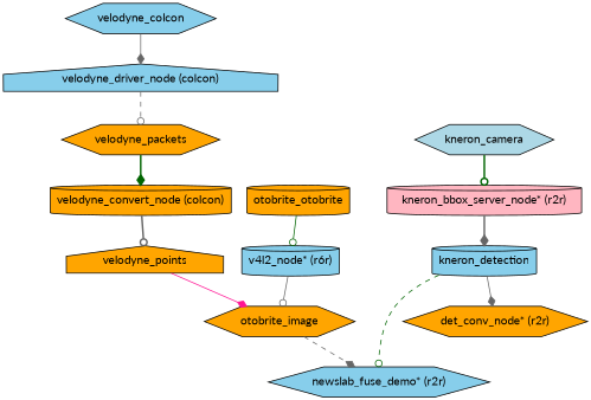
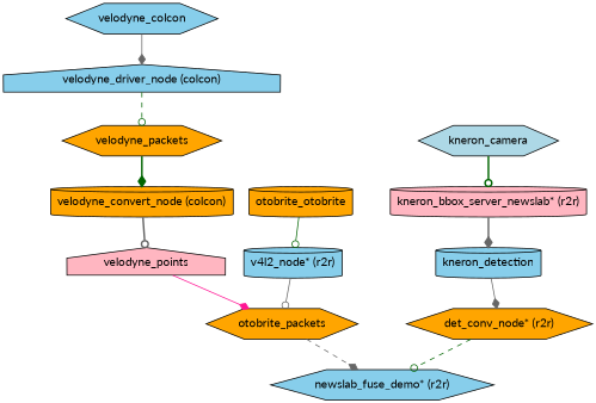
  digraph {
    fontname=Lato
    node [fillcolor=skyblue fontname=Lato shape=hexagon style=filled]
    edge [arrowhead=diamond color=gray40 fontname=Lato style=solid]
    n1 [label=velodyne_colcon]
    n2 [label="velodyne_driver_node (colcon)" shape=house]
    velodyne_packets [fillcolor=orange]
    n4 [fillcolor=orange label=otobrite_otobrite shape=cylinder]
-   n5 [label="v4l2_node* (r6r)" shape=cylinder]
-   otobrite_image [fillcolor=orange]
+   n5 [label="v4l2_node* (r2r)" shape=cylinder]
+   otobrite_image [fillcolor=orange label=otobrite_packets]
    kneron_camera [fillcolor=lightblue]
-   n8 [fillcolor=lightpink label="kneron_bbox_server_node* (r2r)" shape=cylinder]
+   n8 [fillcolor=lightpink label="kneron_bbox_server_newslab* (r2r)" shape=cylinder]
    kneron_detection [shape=cylinder]
    n10 [fillcolor=orange label="velodyne_convert_node (colcon)" shape=cylinder]
-   velodyne_points [fillcolor=orange shape=house]
+   velodyne_points [fillcolor=lightpink shape=house]
    n12 [label="newslab_fuse_demo* (r2r)"]
    n13 [fillcolor=orange label="det_conv_node* (r2r)"]
    n1 -> n2
-   n2 -> velodyne_packets [arrowhead=odot style=dashed]
+   n2 -> velodyne_packets [arrowhead=odot color=darkgreen style=dashed]
    velodyne_packets -> n10 [color=darkgreen style=bold]
    n4 -> n5 [arrowhead=odot color=darkgreen]
    n5 -> otobrite_image [arrowhead=odot]
    otobrite_image -> n12 [style=dashed]
    kneron_camera -> n8 [arrowhead=odot color=darkgreen style=bold]
    n8 -> kneron_detection [style=bold]
-   kneron_detection -> n12 [arrowhead=odot color=darkgreen style=dashed]
+   n13 -> n12 [arrowhead=odot color=darkgreen style=dashed]
    kneron_detection -> n13
    n10 -> velodyne_points [arrowhead=odot style=bold]
    velodyne_points -> otobrite_image [color=deeppink]
  }
